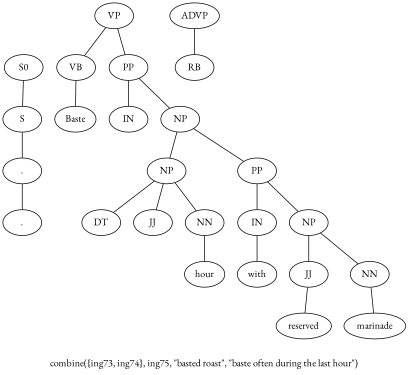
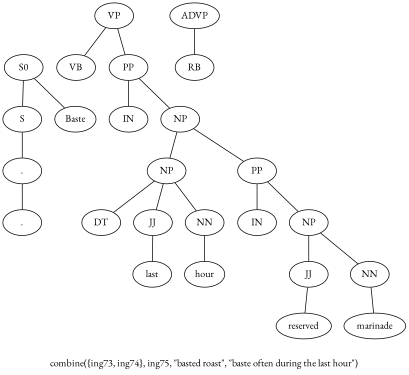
  graph {
    fontname="EB Garamond"
    label="combine({ing73, ing74}, ing75, \"basted roast\", \"baste often during the last hour\")"
    node [fontname="EB Garamond"]
    edge [fontname="EB Garamond"]
    n1 [label=S0]
    n2 [label=S]
    n3 [label="."]
    n4 [label=VP]
    n5 [label=VB]
    n6 [label=PP]
    n7 [label="."]
    n8 [label=Baste]
    n9 [label=ADVP]
    n10 [label=RB]
    n11 [label=IN]
    n12 [label=NP]
    n13 [label=NP]
    n14 [label=PP]
    n15 [label=DT]
    n16 [label=JJ]
    n17 [label=NN]
    n18 [label=IN]
    n19 [label=NP]
+   n20 [label=last]
    n21 [label=hour]
-   n22 [label=with]
    n23 [label=JJ]
    n24 [label=NN]
    n25 [label=reserved]
    n26 [label=marinade]
    n1 -- n2
    n2 -- n3
    n3 -- n7
    n4 -- n5
    n4 -- n6
-   n5 -- n8
+   n1 -- n8
    n6 -- n11
    n6 -- n12
    n9 -- n10
    n12 -- n13
    n12 -- n14
    n13 -- n15
    n13 -- n16
    n13 -- n17
    n14 -- n18
    n14 -- n19
+   n16 -- n20
    n17 -- n21
-   n18 -- n22
    n19 -- n23
    n19 -- n24
    n23 -- n25
    n24 -- n26
  }
